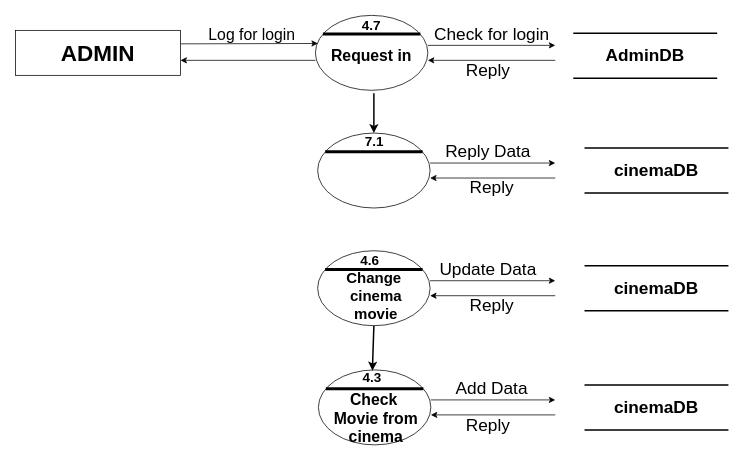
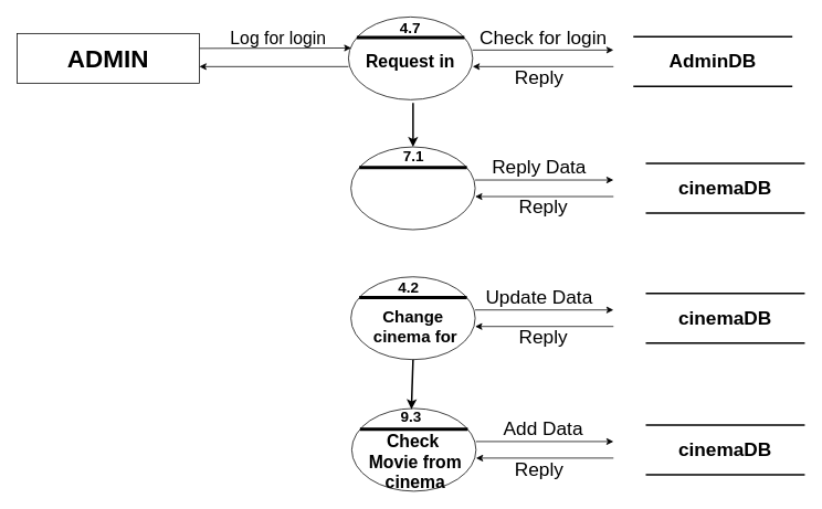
  <mxCell id="0" />
  <mxCell id="1" parent="0" />
  <mxCell id="2" value="" style="ellipse;whiteSpace=wrap;html=1;" parent="1" vertex="1"><mxGeometry x="420" y="20" width="150" height="100" as="geometry" /></mxCell>
  <mxCell id="3" value="Request in" style="text;html=1;strokeColor=none;fillColor=none;align=center;verticalAlign=middle;whiteSpace=wrap;rounded=0;fontSize=21;fontStyle=1" parent="1" vertex="1"><mxGeometry x="430" y="40" width="130" height="67.5" as="geometry" /></mxCell>
  <mxCell id="4" value="" style="line;strokeWidth=4;html=1;perimeter=backbonePerimeter;points=[];outlineConnect=0;fontSize=21;" parent="1" vertex="1"><mxGeometry x="430" y="40" width="130" height="10" as="geometry" /></mxCell>
  <mxCell id="5" value="4.7" style="text;html=1;strokeColor=none;fillColor=none;align=center;verticalAlign=middle;whiteSpace=wrap;rounded=0;fontSize=18;fontStyle=1" parent="1" vertex="1"><mxGeometry x="470" y="23.75" width="50" height="20" as="geometry" /></mxCell>
  <mxCell id="6" value="" style="endArrow=classic;html=1;rounded=0;fontSize=15;entryX=0.022;entryY=0.375;entryDx=0;entryDy=0;entryPerimeter=0;" parent="1" target="2" edge="1"><mxGeometry width="50" height="50" relative="1" as="geometry"><mxPoint x="240" y="58" as="sourcePoint" /><mxPoint x="410" y="50" as="targetPoint" /></mxGeometry></mxCell>
  <mxCell id="7" value="" style="endArrow=classic;html=1;rounded=0;fontSize=15;" parent="1" edge="1"><mxGeometry width="50" height="50" relative="1" as="geometry"><mxPoint x="740" y="80" as="sourcePoint" /><mxPoint x="570" y="80" as="targetPoint" /></mxGeometry></mxCell>
  <mxCell id="8" value="" style="endArrow=classic;html=1;rounded=0;fontSize=15;" parent="1" edge="1"><mxGeometry width="50" height="50" relative="1" as="geometry"><mxPoint x="570" y="60" as="sourcePoint" /><mxPoint x="740" y="60" as="targetPoint" /></mxGeometry></mxCell>
  <mxCell id="9" value="" style="endArrow=classic;html=1;rounded=0;fontSize=15;" parent="1" edge="1"><mxGeometry width="50" height="50" relative="1" as="geometry"><mxPoint x="420" y="80" as="sourcePoint" /><mxPoint x="240" y="80" as="targetPoint" /></mxGeometry></mxCell>
  <mxCell id="10" value="" style="ellipse;whiteSpace=wrap;html=1;" parent="1" vertex="1"><mxGeometry x="423" y="177" width="150" height="100" as="geometry" /></mxCell>
  <mxCell id="11" value="" style="line;strokeWidth=4;html=1;perimeter=backbonePerimeter;points=[];outlineConnect=0;fontSize=21;" parent="1" vertex="1"><mxGeometry x="433" y="197" width="130" height="10" as="geometry" /></mxCell>
  <mxCell id="12" value="7.1" style="text;html=1;strokeColor=none;fillColor=none;align=center;verticalAlign=middle;whiteSpace=wrap;rounded=0;fontSize=18;fontStyle=1" parent="1" vertex="1"><mxGeometry x="474" y="177" width="50" height="24" as="geometry" /></mxCell>
  <mxCell id="13" value="" style="endArrow=classic;html=1;rounded=0;fontSize=15;" parent="1" edge="1"><mxGeometry width="50" height="50" relative="1" as="geometry"><mxPoint x="740" y="237" as="sourcePoint" /><mxPoint x="573" y="237" as="targetPoint" /></mxGeometry></mxCell>
  <mxCell id="14" value="" style="endArrow=classic;html=1;rounded=0;fontSize=15;" parent="1" edge="1"><mxGeometry width="50" height="50" relative="1" as="geometry"><mxPoint x="573" y="217" as="sourcePoint" /><mxPoint x="740" y="217" as="targetPoint" /></mxGeometry></mxCell>
  <mxCell id="15" value="" style="ellipse;whiteSpace=wrap;html=1;" parent="1" vertex="1"><mxGeometry x="423" y="334" width="150" height="100" as="geometry" /></mxCell>
- <mxCell id="16" value="Change&amp;nbsp;&lt;br&gt;cinema movie" style="text;html=1;strokeColor=none;fillColor=none;align=center;verticalAlign=middle;whiteSpace=wrap;rounded=0;fontSize=20;fontStyle=1" parent="1" vertex="1"><mxGeometry x="446" y="359" width="110" height="70" as="geometry" /></mxCell>
+ <mxCell id="16" value="Change&amp;nbsp;&lt;br&gt;cinema for" style="text;html=1;strokeColor=none;fillColor=none;align=center;verticalAlign=middle;whiteSpace=wrap;rounded=0;fontSize=20;fontStyle=1" parent="1" vertex="1"><mxGeometry x="446" y="359" width="110" height="70" as="geometry" /></mxCell>
  <mxCell id="17" value="" style="line;strokeWidth=4;html=1;perimeter=backbonePerimeter;points=[];outlineConnect=0;fontSize=21;" parent="1" vertex="1"><mxGeometry x="433" y="354" width="130" height="10" as="geometry" /></mxCell>
- <mxCell id="18" value="4.6" style="text;html=1;strokeColor=none;fillColor=none;align=center;verticalAlign=middle;whiteSpace=wrap;rounded=0;fontSize=18;fontStyle=1" parent="1" vertex="1"><mxGeometry x="468" y="338" width="50" height="20" as="geometry" /></mxCell>
+ <mxCell id="18" value="4.2" style="text;html=1;strokeColor=none;fillColor=none;align=center;verticalAlign=middle;whiteSpace=wrap;rounded=0;fontSize=18;fontStyle=1" parent="1" vertex="1"><mxGeometry x="468" y="338" width="50" height="20" as="geometry" /></mxCell>
  <mxCell id="19" value="" style="endArrow=classic;html=1;rounded=0;fontSize=15;" parent="1" edge="1"><mxGeometry width="50" height="50" relative="1" as="geometry"><mxPoint x="740" y="394" as="sourcePoint" /><mxPoint x="573" y="394" as="targetPoint" /></mxGeometry></mxCell>
  <mxCell id="20" value="" style="endArrow=classic;html=1;rounded=0;fontSize=15;" parent="1" edge="1"><mxGeometry width="50" height="50" relative="1" as="geometry"><mxPoint x="573" y="374" as="sourcePoint" /><mxPoint x="740" y="374" as="targetPoint" /></mxGeometry></mxCell>
  <mxCell id="21" value="" style="ellipse;whiteSpace=wrap;html=1;" parent="1" vertex="1"><mxGeometry x="424" y="493" width="150" height="100" as="geometry" /></mxCell>
  <mxCell id="22" value="Check&amp;nbsp;&lt;br&gt;Movie from cinema" style="text;html=1;strokeColor=none;fillColor=none;align=center;verticalAlign=middle;whiteSpace=wrap;rounded=0;fontSize=21;fontStyle=1" parent="1" vertex="1"><mxGeometry x="436" y="523" width="130" height="67.5" as="geometry" /></mxCell>
  <mxCell id="23" value="" style="line;strokeWidth=4;html=1;perimeter=backbonePerimeter;points=[];outlineConnect=0;fontSize=21;" parent="1" vertex="1"><mxGeometry x="434" y="513" width="130" height="10" as="geometry" /></mxCell>
- <mxCell id="24" value="4.3" style="text;html=1;strokeColor=none;fillColor=none;align=center;verticalAlign=middle;whiteSpace=wrap;rounded=0;fontSize=18;fontStyle=1" parent="1" vertex="1"><mxGeometry x="471" y="494" width="50" height="20" as="geometry" /></mxCell>
+ <mxCell id="24" value="9.3" style="text;html=1;strokeColor=none;fillColor=none;align=center;verticalAlign=middle;whiteSpace=wrap;rounded=0;fontSize=18;fontStyle=1" parent="1" vertex="1"><mxGeometry x="471" y="494" width="50" height="20" as="geometry" /></mxCell>
  <mxCell id="25" value="" style="endArrow=classic;html=1;rounded=0;fontSize=15;" parent="1" edge="1"><mxGeometry width="50" height="50" relative="1" as="geometry"><mxPoint x="740" y="553" as="sourcePoint" /><mxPoint x="574" y="553" as="targetPoint" /></mxGeometry></mxCell>
  <mxCell id="26" value="" style="endArrow=classic;html=1;rounded=0;fontSize=15;" parent="1" edge="1"><mxGeometry width="50" height="50" relative="1" as="geometry"><mxPoint x="574" y="533" as="sourcePoint" /><mxPoint x="740" y="533" as="targetPoint" /></mxGeometry></mxCell>
  <mxCell id="27" value="" style="rounded=0;whiteSpace=wrap;html=1;fontSize=12;" parent="1" vertex="1"><mxGeometry x="20" y="40" width="220" height="60" as="geometry" /></mxCell>
  <mxCell id="28" value="ADMIN" style="text;html=1;strokeColor=none;fillColor=none;align=center;verticalAlign=middle;whiteSpace=wrap;rounded=0;fontSize=30;fontStyle=1" parent="1" vertex="1"><mxGeometry x="30" y="50" width="200" height="40" as="geometry" /></mxCell>
  <mxCell id="29" value="&lt;font style=&quot;font-size: 23px;&quot;&gt;AdminDB&lt;/font&gt;" style="shape=partialRectangle;whiteSpace=wrap;html=1;left=0;right=0;fillColor=none;fontSize=23;fontStyle=1;verticalAlign=middle;horizontal=1;spacing=2;labelBorderColor=none;strokeWidth=2;" parent="1" vertex="1"><mxGeometry x="765" y="43.75" width="190" height="60" as="geometry" /></mxCell>
  <mxCell id="30" value="cinemaDB" style="shape=partialRectangle;whiteSpace=wrap;html=1;left=0;right=0;fillColor=none;fontSize=23;fontStyle=1;verticalAlign=middle;horizontal=1;spacing=2;labelBorderColor=none;strokeWidth=2;" parent="1" vertex="1"><mxGeometry x="780" y="197" width="190" height="60" as="geometry" /></mxCell>
  <mxCell id="31" value="cinemaDB" style="shape=partialRectangle;whiteSpace=wrap;html=1;left=0;right=0;fillColor=none;fontSize=23;fontStyle=1;verticalAlign=middle;horizontal=1;spacing=2;labelBorderColor=none;strokeWidth=2;" parent="1" vertex="1"><mxGeometry x="780" y="354" width="190" height="60" as="geometry" /></mxCell>
  <mxCell id="32" value="cinemaDB" style="shape=partialRectangle;whiteSpace=wrap;html=1;left=0;right=0;fillColor=none;fontSize=23;fontStyle=1;verticalAlign=middle;horizontal=1;spacing=2;labelBorderColor=none;strokeWidth=2;" parent="1" vertex="1"><mxGeometry x="780" y="513" width="190" height="60" as="geometry" /></mxCell>
  <mxCell id="33" value="Check for login" style="text;html=1;align=center;verticalAlign=middle;resizable=0;points=[];autosize=1;strokeColor=none;fillColor=none;fontSize=23;" parent="1" vertex="1"><mxGeometry x="570" y="30" width="170" height="30" as="geometry" /></mxCell>
  <mxCell id="34" value="Reply" style="text;html=1;align=center;verticalAlign=middle;resizable=0;points=[];autosize=1;strokeColor=none;fillColor=none;fontSize=23;" parent="1" vertex="1"><mxGeometry x="615" y="77.5" width="70" height="30" as="geometry" /></mxCell>
  <mxCell id="35" value="Reply Data" style="text;html=1;align=center;verticalAlign=middle;resizable=0;points=[];autosize=1;strokeColor=none;fillColor=none;fontSize=23;" parent="1" vertex="1"><mxGeometry x="585" y="187" width="130" height="30" as="geometry" /></mxCell>
  <mxCell id="36" value="Reply" style="text;html=1;align=center;verticalAlign=middle;resizable=0;points=[];autosize=1;strokeColor=none;fillColor=none;fontSize=23;" parent="1" vertex="1"><mxGeometry x="620" y="234.5" width="70" height="30" as="geometry" /></mxCell>
  <mxCell id="37" value="Update Data" style="text;html=1;align=center;verticalAlign=middle;resizable=0;points=[];autosize=1;strokeColor=none;fillColor=none;fontSize=23;" parent="1" vertex="1"><mxGeometry x="580" y="344" width="140" height="30" as="geometry" /></mxCell>
  <mxCell id="38" value="Reply" style="text;html=1;align=center;verticalAlign=middle;resizable=0;points=[];autosize=1;strokeColor=none;fillColor=none;fontSize=23;" parent="1" vertex="1"><mxGeometry x="620" y="391.5" width="70" height="30" as="geometry" /></mxCell>
  <mxCell id="39" value="Add Data" style="text;html=1;align=center;verticalAlign=middle;resizable=0;points=[];autosize=1;strokeColor=none;fillColor=none;fontSize=23;" parent="1" vertex="1"><mxGeometry x="585" y="503" width="140" height="30" as="geometry" /></mxCell>
  <mxCell id="40" value="Reply" style="text;html=1;align=center;verticalAlign=middle;resizable=0;points=[];autosize=1;strokeColor=none;fillColor=none;fontSize=23;" parent="1" vertex="1"><mxGeometry x="615" y="552" width="70" height="30" as="geometry" /></mxCell>
  <mxCell id="41" value="Log for login" style="text;html=1;align=center;verticalAlign=middle;resizable=0;points=[];autosize=1;strokeColor=none;fillColor=none;fontSize=21;" parent="1" vertex="1"><mxGeometry x="250" y="30" width="170" height="30" as="geometry" /></mxCell>
  <mxCell id="42" value="" style="endArrow=classic;html=1;rounded=0;fontSize=23;strokeWidth=2;entryX=0.5;entryY=0;entryDx=0;entryDy=0;" parent="1" target="10" edge="1"><mxGeometry width="50" height="50" relative="1" as="geometry"><mxPoint x="498" y="124" as="sourcePoint" /><mxPoint x="499" y="194" as="targetPoint" /></mxGeometry></mxCell>
  <mxCell id="43" value="" style="endArrow=classic;html=1;rounded=0;fontSize=23;strokeWidth=2;exitX=0.5;exitY=1;exitDx=0;exitDy=0;entryX=0.5;entryY=0;entryDx=0;entryDy=0;" parent="1" source="15" target="24" edge="1"><mxGeometry width="50" height="50" relative="1" as="geometry"><mxPoint x="520" y="484" as="sourcePoint" /><mxPoint x="570" y="434" as="targetPoint" /></mxGeometry></mxCell>
